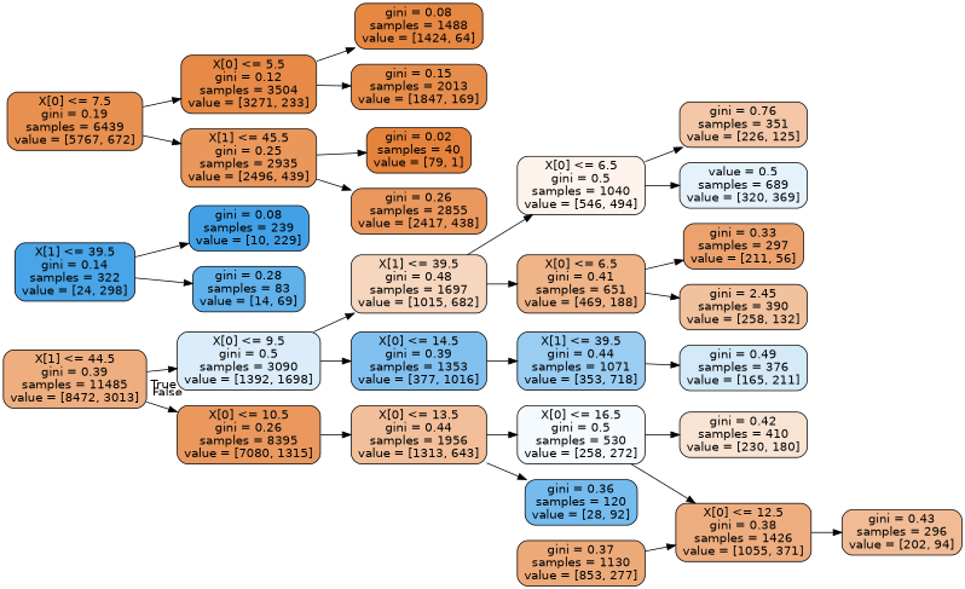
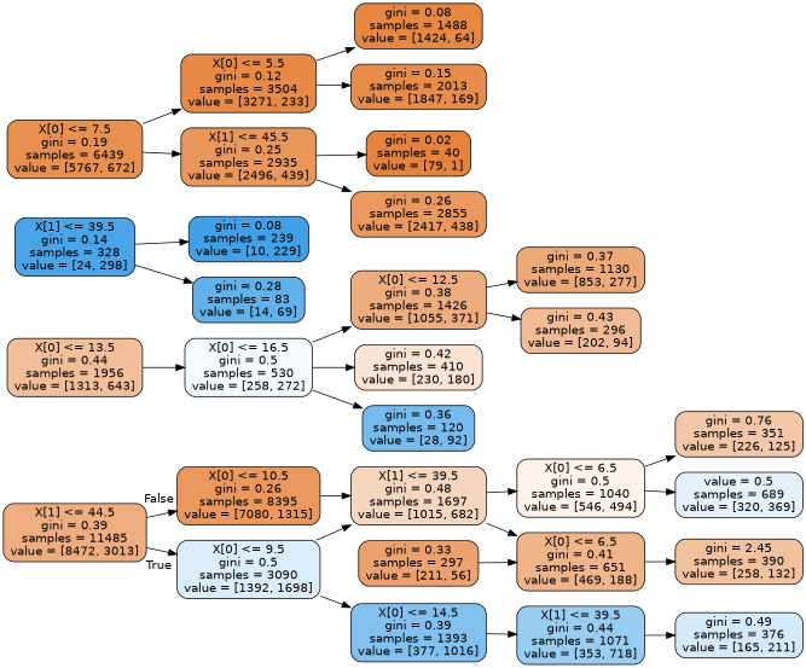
  digraph {
    rankdir=LR
    node [color=black fontname=helvetica shape=box style="filled, rounded"]
    edge [fontname=helvetica]
    n1 [fillcolor="#eeae7f" label="X[1] <= 44.5\ngini = 0.39\nsamples = 11485\nvalue = [8472, 3013]"]
    n2 [fillcolor="#dbedfa" label="X[0] <= 9.5\ngini = 0.5\nsamples = 3090\nvalue = [1392, 1698]"]
    n3 [fillcolor="#ea985e" label="X[0] <= 10.5\ngini = 0.26\nsamples = 8395\nvalue = [7080, 1315]"]
    n4 [fillcolor="#f6d6be" label="X[1] <= 39.5\ngini = 0.48\nsamples = 1697\nvalue = [1015, 682]"]
-   n5 [fillcolor="#82c1ef" label="X[0] <= 14.5\ngini = 0.39\nsamples = 1353\nvalue = [377, 1016]"]
+   n5 [fillcolor="#82c1ef" label="X[0] <= 14.5\ngini = 0.39\nsamples = 1393\nvalue = [377, 1016]"]
    n6 [fillcolor="#f2bf9a" label="X[0] <= 13.5\ngini = 0.44\nsamples = 1956\nvalue = [1313, 643]"]
    n7 [fillcolor="#fdf3ec" label="X[0] <= 6.5\ngini = 0.5\nsamples = 1040\nvalue = [546, 494]"]
    n8 [fillcolor="#efb488" label="X[0] <= 6.5\ngini = 0.41\nsamples = 651\nvalue = [469, 188]"]
    n9 [fillcolor="#9acdf2" label="X[1] <= 39.5\ngini = 0.44\nsamples = 1071\nvalue = [353, 718]"]
    n10 [fillcolor="#f3c7a7" label="gini = 0.76\nsamples = 351\nvalue = [226, 125]"]
    n11 [fillcolor="#e5f2fc" label="value = 0.5\nsamples = 689\nvalue = [320, 369]"]
    n12 [fillcolor="#eca26e" label="gini = 0.33\nsamples = 297\nvalue = [211, 56]"]
    n13 [fillcolor="#f2c19e" label="gini = 2.45\nsamples = 390\nvalue = [258, 132]"]
    n14 [fillcolor="#d4eaf9" label="gini = 0.49\nsamples = 376\nvalue = [165, 211]"]
-   n15 [fillcolor="#49a5e7" label="X[1] <= 39.5\ngini = 0.14\nsamples = 322\nvalue = [24, 298]"]
+   n15 [fillcolor="#49a5e7" label="X[1] <= 39.5\ngini = 0.14\nsamples = 328\nvalue = [24, 298]"]
    n16 [fillcolor="#42a1e6" label="gini = 0.08\nsamples = 239\nvalue = [10, 229]"]
    n17 [fillcolor="#61b1ea" label="gini = 0.28\nsamples = 83\nvalue = [14, 69]"]
    n18 [fillcolor="#e89050" label="X[0] <= 7.5\ngini = 0.19\nsamples = 6439\nvalue = [5767, 672]"]
    n19 [fillcolor="#e78a47" label="X[0] <= 5.5\ngini = 0.12\nsamples = 3504\nvalue = [3271, 233]"]
    n20 [fillcolor="#ea975c" label="X[1] <= 45.5\ngini = 0.25\nsamples = 2935\nvalue = [2496, 439]"]
    n21 [fillcolor="#f5fafe" label="X[0] <= 16.5\ngini = 0.5\nsamples = 530\nvalue = [258, 272]"]
    n22 [fillcolor="#e68742" label="gini = 0.08\nsamples = 1488\nvalue = [1424, 64]"]
    n23 [fillcolor="#e78d4b" label="gini = 0.15\nsamples = 2013\nvalue = [1847, 169]"]
    n24 [fillcolor="#e5833c" label="gini = 0.02\nsamples = 40\nvalue = [79, 1]"]
    n25 [fillcolor="#ea985d" label="gini = 0.26\nsamples = 2855\nvalue = [2417, 438]"]
    n26 [fillcolor="#eead7f" label="X[0] <= 12.5\ngini = 0.38\nsamples = 1426\nvalue = [1055, 371]"]
    n27 [fillcolor="#edaa79" label="gini = 0.37\nsamples = 1130\nvalue = [853, 277]"]
    n28 [fillcolor="#f1bc95" label="gini = 0.43\nsamples = 296\nvalue = [202, 94]"]
    n29 [fillcolor="#f9e4d4" label="gini = 0.42\nsamples = 410\nvalue = [230, 180]"]
    n30 [fillcolor="#75bbed" label="gini = 0.36\nsamples = 120\nvalue = [28, 92]"]
    n1 -> n2 [headlabel=True labelangle=45 labeldistance=2.5]
    n1 -> n3 [headlabel=False labelangle=-45 labeldistance=2.5]
    n2 -> n4
    n2 -> n5
-   n3 -> n6
+   n3 -> n4
    n4 -> n7
    n4 -> n8
    n5 -> n9
    n6 -> n21
    n7 -> n10
    n7 -> n11
-   n8 -> n12
+   n12 -> n8
    n8 -> n13
    n9 -> n14
    n15 -> n16
    n15 -> n17
    n18 -> n19
    n18 -> n20
    n19 -> n22
    n19 -> n23
    n20 -> n24
    n20 -> n25
    n21 -> n26
    n21 -> n29
-   n6 -> n30
-   n27 -> n26
+   n21 -> n30
+   n26 -> n27
    n26 -> n28
  }
